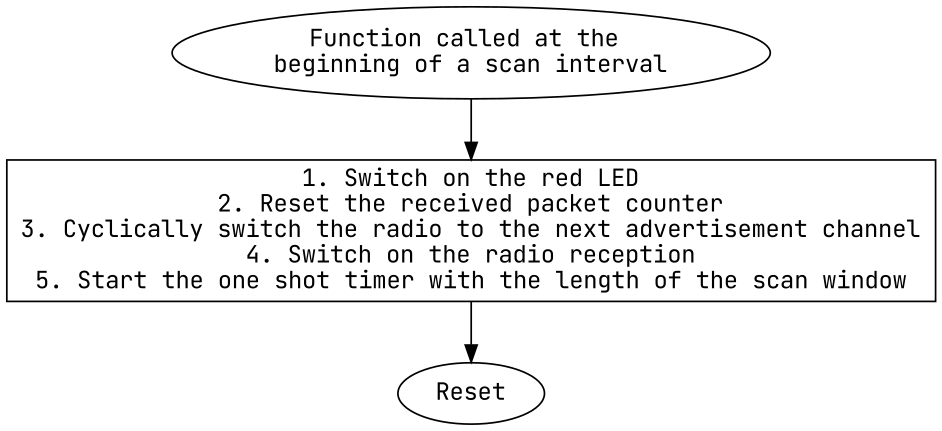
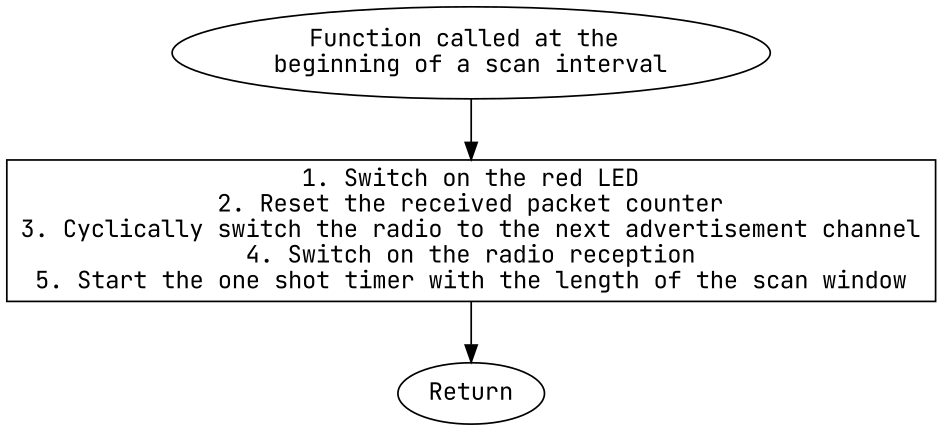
  digraph {
    fontname="JetBrains Mono"
    node [shape=oval fontname="JetBrains Mono"]
    edge [fontname="JetBrains Mono"]
    n1 [label="Function called at the \nbeginning of a scan interval"]
    n2 [label="1. Switch on the red LED\n2. Reset the received packet counter\n3. Cyclically switch the radio to the next advertisement channel\n4. Switch on the radio reception\n5. Start the one shot timer with the length of the scan window" shape=box]
-   n3 [label=Reset]
+   n3 [label=Return]
    n1 -> n2
    n2 -> n3
  }
